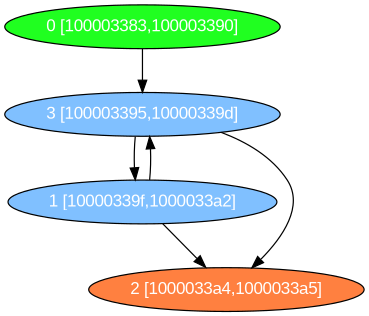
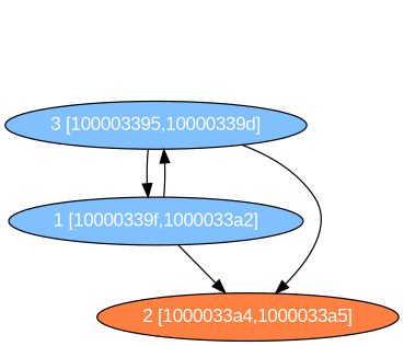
  digraph {
    fontname="Liberation Sans"
    node [fillcolor="#80C0FF" fontcolor="#ffffff" shape=oval style=filled fontname="Liberation Sans"]
    edge [fontname="Liberation Sans"]
-   n1 [fillcolor="#20FF20" label="0 [100003383,100003390]"]
    n2 [label="3 [100003395,10000339d]"]
    n3 [label="1 [10000339f,1000033a2]"]
    n4 [fillcolor="#FF8040" label="2 [1000033a4,1000033a5]"]
-   n1 -> n2
    n2 -> n3
    n2 -> n4
    n3 -> n2
    n3 -> n4
  }
